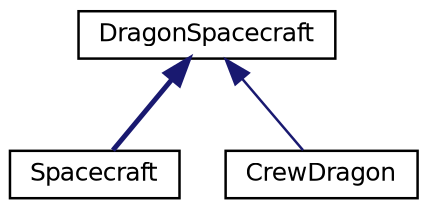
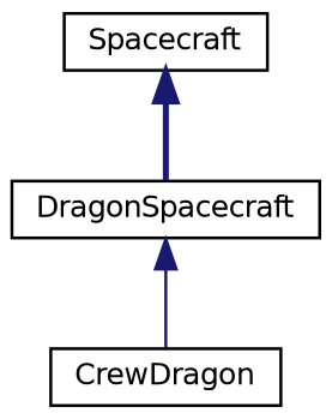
  digraph {
    rankdir=TB
    node [color=black fillcolor=white fontname=Helvetica fontsize=10 shape=record style=filled]
    edge [color=midnightblue dir=back fontname=Helvetica fontsize=10 labelfontname=Helvetica labelfontsize=10]
    n1 [height=0.2 label=Spacecraft width=0.4]
    n2 [height=0.2 label=DragonSpacecraft width=0.4]
    n3 [height=0.2 label=CrewDragon width=0.4]
-   n2 -> n1 [style=bold]
+   n1 -> n2 [style=bold]
    n2 -> n3 [style=solid]
  }
